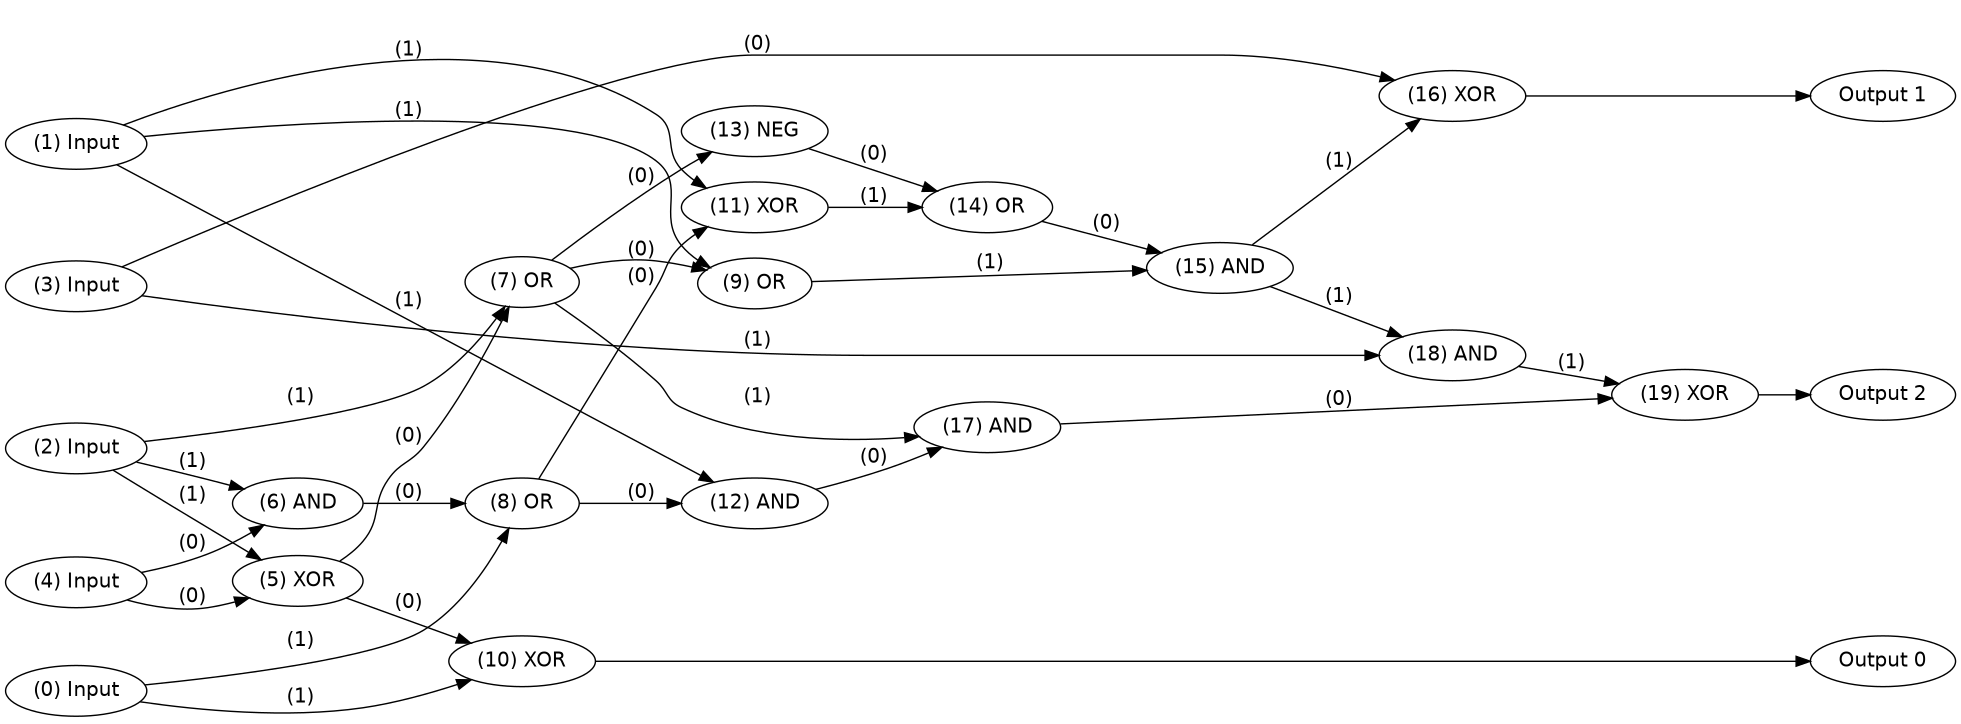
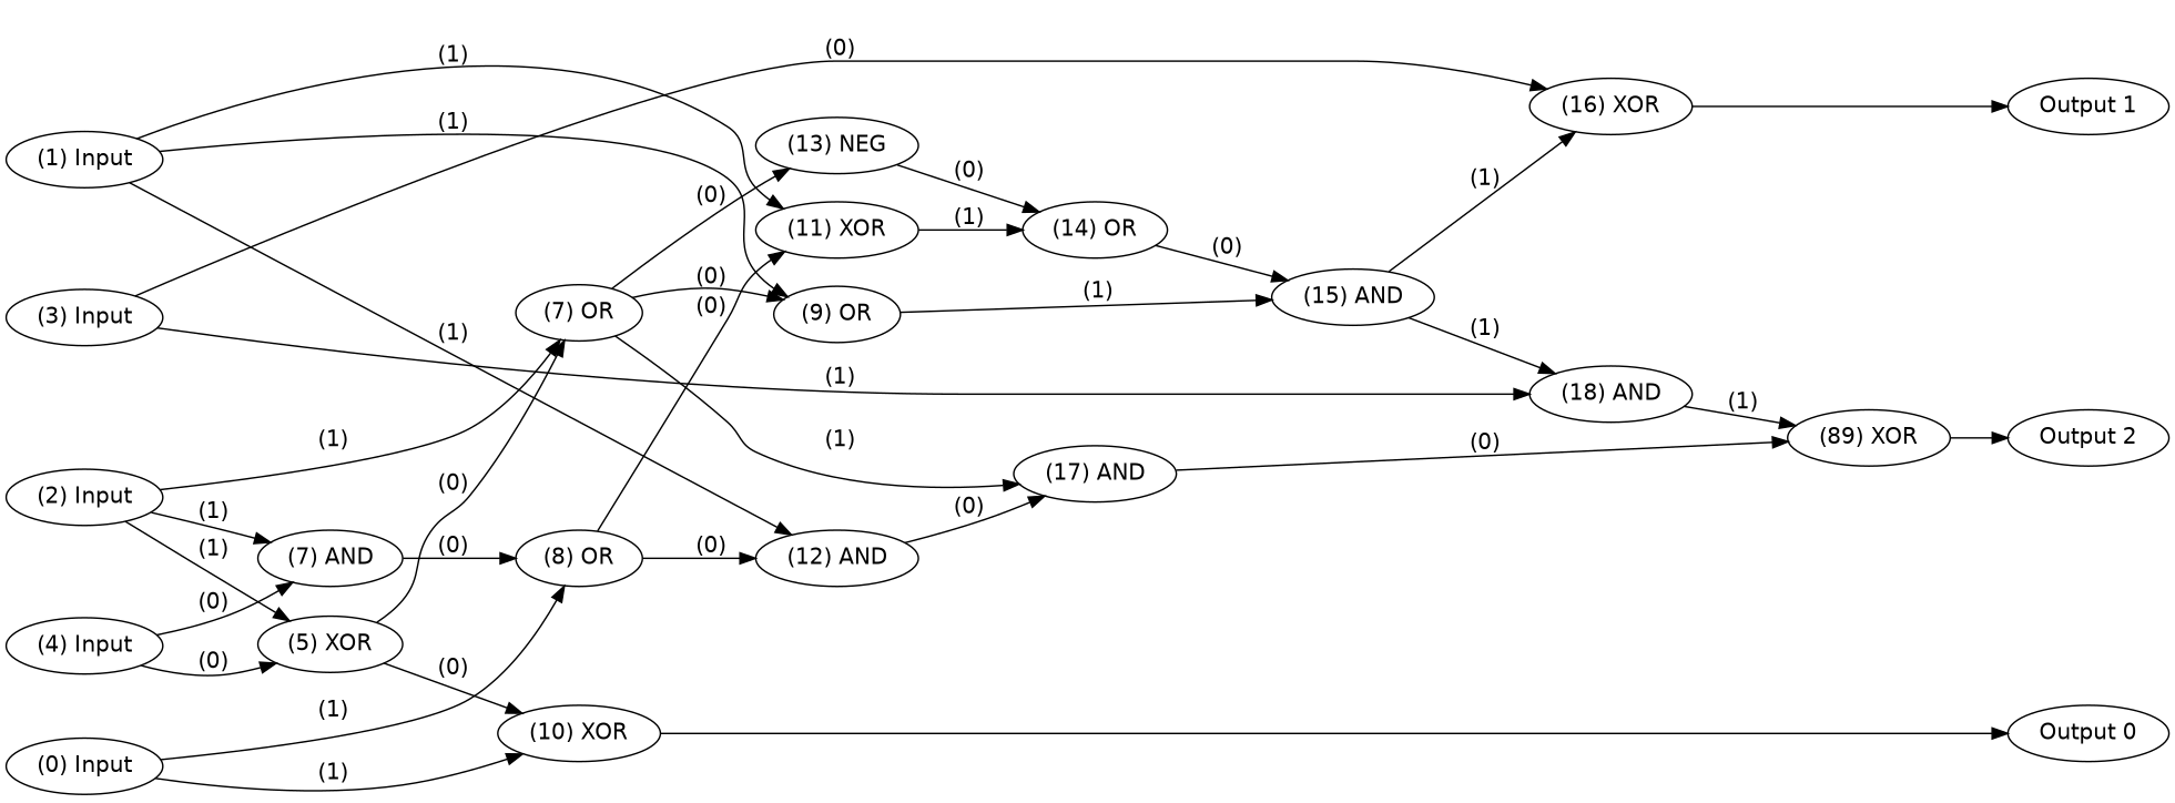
  digraph {
    fontname="DejaVu Sans"
    rankdir=LR
    node [color=black fontcolor=black fontname="DejaVu Sans" labelfontcolor=black]
    edge [bold=true color=black fontcolor=black fontname="DejaVu Sans" labelfontcolor=black]
    n1 [label="(0) Input"]
    n2 [label="(1) Input"]
    n3 [label="(2) Input"]
    n4 [label="(3) Input"]
    n5 [label="(4) Input"]
    n6 [label="Output 0"]
    n7 [label="Output 1"]
    n8 [label="Output 2"]
    n9 [label="(8) OR"]
    n10 [label="(10) XOR"]
    n11 [label="(9) OR"]
    n12 [label="(11) XOR"]
    n13 [label="(12) AND"]
    n14 [label="(5) XOR"]
-   n15 [label="(6) AND"]
+   n15 [label="(7) AND"]
    n16 [label="(7) OR"]
    n17 [label="(16) XOR"]
    n18 [label="(18) AND"]
    n19 [label="(15) AND"]
    n20 [label="(14) OR"]
    n21 [label="(17) AND"]
    n22 [label="(13) NEG"]
-   n23 [label="(19) XOR"]
+   n23 [label="(89) XOR"]
    subgraph sub_1 {
      rank=source
      n1
      n2
      n3
      n4
      n5
    }
    subgraph sub_2 {
      rank=max
      n6
      n7
      n8
    }
    n1 -> n9 [label=" (1)"]
    n1 -> n10 [label=" (1)"]
    n2 -> n11 [label=" (1)"]
    n2 -> n12 [label=" (1)"]
    n2 -> n13 [label=" (1)"]
    n3 -> n14 [label=" (1)"]
    n3 -> n15 [label=" (1)"]
    n3 -> n16 [label=" (1)"]
    n4 -> n17 [label=" (0)"]
    n4 -> n18 [label=" (1)"]
    n5 -> n14 [label=" (0)"]
    n5 -> n15 [label=" (0)"]
    n9 -> n12 [label=" (0)"]
    n9 -> n13 [label=" (0)"]
    n10 -> n6
    n11 -> n19 [label=" (1)"]
    n12 -> n20 [label=" (1)"]
    n13 -> n21 [label=" (0)"]
    n14 -> n10 [label=" (0)"]
    n14 -> n16 [label=" (0)"]
    n15 -> n9 [label=" (0)"]
    n16 -> n11 [label=" (0)"]
    n16 -> n21 [label=" (1)"]
    n16 -> n22 [label=" (0)"]
    n17 -> n7
    n18 -> n23 [label=" (1)"]
    n19 -> n17 [label=" (1)"]
    n19 -> n18 [label=" (1)"]
    n20 -> n19 [label=" (0)"]
    n21 -> n23 [label=" (0)"]
    n22 -> n20 [label=" (0)"]
    n23 -> n8
  }
